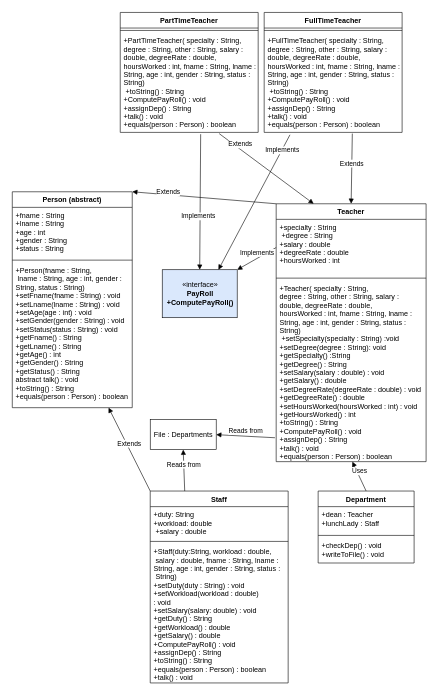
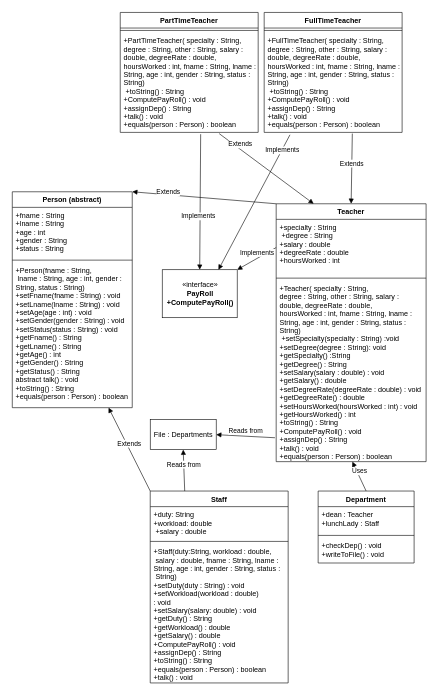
  <mxCell id="0" />
  <mxCell id="1" parent="0" />
  <mxCell id="2" value="Person (abstract)" style="swimlane;fontStyle=1;align=center;verticalAlign=top;childLayout=stackLayout;horizontal=1;startSize=26;horizontalStack=0;resizeParent=1;resizeParentMax=0;resizeLast=0;collapsible=1;marginBottom=0;" parent="1" vertex="1"><mxGeometry x="20" y="319" width="200" height="360" as="geometry" /></mxCell>
  <mxCell id="3" value="+fname : String&#10;+lname : String&#10;+age : int&#10;+gender : String&#10;+status : String" style="text;strokeColor=none;fillColor=none;align=left;verticalAlign=top;spacingLeft=4;spacingRight=4;overflow=hidden;rotatable=0;points=[[0,0.5],[1,0.5]];portConstraint=eastwest;" parent="2" vertex="1"><mxGeometry y="26" width="200" height="84" as="geometry" /></mxCell>
  <mxCell id="4" value="" style="line;strokeWidth=1;fillColor=none;align=left;verticalAlign=middle;spacingTop=-1;spacingLeft=3;spacingRight=3;rotatable=0;labelPosition=right;points=[];portConstraint=eastwest;" parent="2" vertex="1"><mxGeometry y="110" width="200" height="8" as="geometry" /></mxCell>
  <mxCell id="5" value="+Person(fname : String,&#10; lname : String, age : int, gender : &#10;String, status : String)&#10;+setFname(fname : String) : void&#10;+setLname(lname : String) : void&#10;+setAge(age : int) : void&#10;+setGender(gender : String) : void&#10;+setStatus(status : String) : void&#10;+getFname() : String&#10;+getLname() : String&#10;+getAge() : int&#10;+getGender() : String&#10;+getStatus() : String&#10;abstract talk() : void&#10;+toString() : String&#10;+equals(person : Person) : boolean&#10;" style="text;strokeColor=none;fillColor=none;align=left;verticalAlign=top;spacingLeft=4;spacingRight=4;overflow=hidden;rotatable=0;points=[[0,0.5],[1,0.5]];portConstraint=eastwest;" parent="2" vertex="1"><mxGeometry y="118" width="200" height="242" as="geometry" /></mxCell>
  <mxCell id="6" value="Teacher" style="swimlane;fontStyle=1;align=center;verticalAlign=top;childLayout=stackLayout;horizontal=1;startSize=26;horizontalStack=0;resizeParent=1;resizeParentMax=0;resizeLast=0;collapsible=1;marginBottom=0;" parent="1" vertex="1"><mxGeometry x="460" y="339" width="250" height="430" as="geometry" /></mxCell>
  <mxCell id="7" value="+specialty : String&#10; +degree : String&#10;+salary : double&#10;+degreeRate : double&#10;+hoursWorked : int" style="text;strokeColor=none;fillColor=none;align=left;verticalAlign=top;spacingLeft=4;spacingRight=4;overflow=hidden;rotatable=0;points=[[0,0.5],[1,0.5]];portConstraint=eastwest;" parent="6" vertex="1"><mxGeometry y="26" width="250" height="94" as="geometry" /></mxCell>
  <mxCell id="8" value="" style="line;strokeWidth=1;fillColor=none;align=left;verticalAlign=middle;spacingTop=-1;spacingLeft=3;spacingRight=3;rotatable=0;labelPosition=right;points=[];portConstraint=eastwest;" parent="6" vertex="1"><mxGeometry y="120" width="250" height="8" as="geometry" /></mxCell>
  <mxCell id="9" value="+Teacher( specialty : String,&#10;degree : String, other : String, salary : &#10;double, degreeRate : double, &#10;hoursWorked : int, fname : String, lname : &#10;String, age : int, gender : String, status : &#10;String) &#10; +setSpecialty(specialty : String) :void&#10;+setDegree(degree : String): void&#10;+getSpecialty() :String&#10;+getDegree() : String&#10;+setSalary(salary : double) : void&#10;+getSalary() : double&#10;+setDegreeRate(degreeRate : double) : void&#10;+getDegreeRate() : double&#10;+setHoursWorked(hoursWorked : int) : void&#10;+getHoursWorked() : int&#10;+toString() : String&#10;+ComputePayRoll() : void&#10;+assignDep() : String&#10;+talk() : void&#10;+equals(person : Person) : boolean" style="text;strokeColor=none;fillColor=none;align=left;verticalAlign=top;spacingLeft=4;spacingRight=4;overflow=hidden;rotatable=0;points=[[0,0.5],[1,0.5]];portConstraint=eastwest;" parent="6" vertex="1"><mxGeometry y="128" width="250" height="302" as="geometry" /></mxCell>
  <mxCell id="10" value="Staff" style="swimlane;fontStyle=1;align=center;verticalAlign=top;childLayout=stackLayout;horizontal=1;startSize=26;horizontalStack=0;resizeParent=1;resizeParentMax=0;resizeLast=0;collapsible=1;marginBottom=0;" parent="1" vertex="1"><mxGeometry x="250" y="818" width="230" height="320" as="geometry" /></mxCell>
  <mxCell id="11" value="+duty: String&#10;+workload: double&#10; +salary : double" style="text;strokeColor=none;fillColor=none;align=left;verticalAlign=top;spacingLeft=4;spacingRight=4;overflow=hidden;rotatable=0;points=[[0,0.5],[1,0.5]];portConstraint=eastwest;" parent="10" vertex="1"><mxGeometry y="26" width="230" height="54" as="geometry" /></mxCell>
  <mxCell id="12" value="" style="line;strokeWidth=1;fillColor=none;align=left;verticalAlign=middle;spacingTop=-1;spacingLeft=3;spacingRight=3;rotatable=0;labelPosition=right;points=[];portConstraint=eastwest;" parent="10" vertex="1"><mxGeometry y="80" width="230" height="8" as="geometry" /></mxCell>
  <mxCell id="13" value="+Staff(duty:String, workload : double,&#10; salary : double, fname : String, lname : &#10;String, age : int, gender : String, status :&#10; String)&#10;+setDuty(duty : String) : void&#10;+setWorkload(workload : double)&#10;: void&#10;+setSalary(salary: double) : void&#10;+getDuty() : String&#10;+getWorkload() : double&#10;+getSalary() : double&#10;+ComputePayRoll() : void&#10;+assignDep() : String&#10;+toString() : String&#10;+equals(person : Person) : boolean&#10;+talk() : void" style="text;strokeColor=none;fillColor=none;align=left;verticalAlign=top;spacingLeft=4;spacingRight=4;overflow=hidden;rotatable=0;points=[[0,0.5],[1,0.5]];portConstraint=eastwest;" parent="10" vertex="1"><mxGeometry y="88" width="230" height="232" as="geometry" /></mxCell>
- <mxCell id="14" value="«interface»&lt;br&gt;&lt;b&gt;PayRoll&lt;br&gt;+ComputePayRoll()&lt;br&gt;&lt;/b&gt;" style="html=1;fillColor=#dae8fc;" parent="1" vertex="1"><mxGeometry x="270" y="449" width="125" height="80" as="geometry" /></mxCell>
+ <mxCell id="14" value="«interface»&lt;br&gt;&lt;b&gt;PayRoll&lt;br&gt;+ComputePayRoll()&lt;br&gt;&lt;/b&gt;" style="html=1;" parent="1" vertex="1"><mxGeometry x="270" y="449" width="125" height="80" as="geometry" /></mxCell>
  <mxCell id="15" value="Department" style="swimlane;fontStyle=1;align=center;verticalAlign=top;childLayout=stackLayout;horizontal=1;startSize=26;horizontalStack=0;resizeParent=1;resizeParentMax=0;resizeLast=0;collapsible=1;marginBottom=0;" parent="1" vertex="1"><mxGeometry x="530" y="818" width="160" height="120" as="geometry" /></mxCell>
  <mxCell id="16" value="+dean : Teacher&#10;+lunchLady : Staff" style="text;strokeColor=none;fillColor=none;align=left;verticalAlign=top;spacingLeft=4;spacingRight=4;overflow=hidden;rotatable=0;points=[[0,0.5],[1,0.5]];portConstraint=eastwest;" parent="15" vertex="1"><mxGeometry y="26" width="160" height="44" as="geometry" /></mxCell>
  <mxCell id="17" value="" style="line;strokeWidth=1;fillColor=none;align=left;verticalAlign=middle;spacingTop=-1;spacingLeft=3;spacingRight=3;rotatable=0;labelPosition=right;points=[];portConstraint=eastwest;" parent="15" vertex="1"><mxGeometry y="70" width="160" height="8" as="geometry" /></mxCell>
  <mxCell id="18" value="+checkDep() : void&#10;+writeToFile() : void" style="text;strokeColor=none;fillColor=none;align=left;verticalAlign=top;spacingLeft=4;spacingRight=4;overflow=hidden;rotatable=0;points=[[0,0.5],[1,0.5]];portConstraint=eastwest;" parent="15" vertex="1"><mxGeometry y="78" width="160" height="42" as="geometry" /></mxCell>
  <mxCell id="19" value="File : Departments" style="html=1;" parent="1" vertex="1"><mxGeometry x="250" y="699" width="110" height="50" as="geometry" /></mxCell>
  <mxCell id="20" value="FullTimeTeacher" style="swimlane;fontStyle=1;align=center;verticalAlign=top;childLayout=stackLayout;horizontal=1;startSize=26;horizontalStack=0;resizeParent=1;resizeParentMax=0;resizeLast=0;collapsible=1;marginBottom=0;" vertex="1" parent="1"><mxGeometry x="440" y="20" width="230" height="200" as="geometry" /></mxCell>
  <mxCell id="21" value="" style="line;strokeWidth=1;fillColor=none;align=left;verticalAlign=middle;spacingTop=-1;spacingLeft=3;spacingRight=3;rotatable=0;labelPosition=right;points=[];portConstraint=eastwest;" vertex="1" parent="20"><mxGeometry y="26" width="230" height="8" as="geometry" /></mxCell>
  <mxCell id="22" value="+FullTimeTeacher( specialty : String,&#10;degree : String, other : String, salary :&#10;double, degreeRate : double,&#10;hoursWorked : int, fname : String, lname :&#10;String, age : int, gender : String, status :&#10;String)&#10; +toString() : String&#10;+ComputePayRoll() : void&#10;+assignDep() : String&#10;+talk() : void&#10;+equals(person : Person) : boolean&#10;" style="text;strokeColor=none;fillColor=none;align=left;verticalAlign=top;spacingLeft=4;spacingRight=4;overflow=hidden;rotatable=0;points=[[0,0.5],[1,0.5]];portConstraint=eastwest;" vertex="1" parent="20"><mxGeometry y="34" width="230" height="166" as="geometry" /></mxCell>
  <mxCell id="23" value="PartTimeTeacher" style="swimlane;fontStyle=1;align=center;verticalAlign=top;childLayout=stackLayout;horizontal=1;startSize=26;horizontalStack=0;resizeParent=1;resizeParentMax=0;resizeLast=0;collapsible=1;marginBottom=0;" vertex="1" parent="1"><mxGeometry x="200" y="20" width="230" height="200" as="geometry" /></mxCell>
  <mxCell id="24" value="" style="line;strokeWidth=1;fillColor=none;align=left;verticalAlign=middle;spacingTop=-1;spacingLeft=3;spacingRight=3;rotatable=0;labelPosition=right;points=[];portConstraint=eastwest;" vertex="1" parent="23"><mxGeometry y="26" width="230" height="8" as="geometry" /></mxCell>
  <mxCell id="25" value="+PartTimeTeacher( specialty : String,&#10;degree : String, other : String, salary :&#10;double, degreeRate : double,&#10;hoursWorked : int, fname : String, lname :&#10;String, age : int, gender : String, status :&#10;String)&#10; +toString() : String&#10;+ComputePayRoll() : void&#10;+assignDep() : String&#10;+talk() : void&#10;+equals(person : Person) : boolean&#10;" style="text;strokeColor=none;fillColor=none;align=left;verticalAlign=top;spacingLeft=4;spacingRight=4;overflow=hidden;rotatable=0;points=[[0,0.5],[1,0.5]];portConstraint=eastwest;" vertex="1" parent="23"><mxGeometry y="34" width="230" height="166" as="geometry" /></mxCell>
  <mxCell id="26" value="Extends" style="html=1;verticalAlign=bottom;endArrow=block;rounded=0;entryX=1;entryY=0;entryDx=0;entryDy=0;exitX=0;exitY=0;exitDx=0;exitDy=0;" edge="1" parent="1" source="6" target="2"><mxGeometry x="0.497" y="5" width="80" relative="1" as="geometry"><mxPoint x="310" y="369" as="sourcePoint" /><mxPoint x="350" y="379" as="targetPoint" /><mxPoint as="offset" /></mxGeometry></mxCell>
  <mxCell id="27" value="Extends" style="html=1;verticalAlign=bottom;endArrow=block;rounded=0;exitX=0;exitY=0;exitDx=0;exitDy=0;" edge="1" parent="1" source="10" target="5"><mxGeometry width="80" relative="1" as="geometry"><mxPoint x="110" y="799" as="sourcePoint" /><mxPoint x="190" y="799" as="targetPoint" /></mxGeometry></mxCell>
  <mxCell id="28" value="Reads from" style="html=1;verticalAlign=bottom;endArrow=block;rounded=0;entryX=0.5;entryY=1;entryDx=0;entryDy=0;exitX=0.25;exitY=0;exitDx=0;exitDy=0;" edge="1" parent="1" source="10" target="19"><mxGeometry width="80" relative="1" as="geometry"><mxPoint x="270" y="779" as="sourcePoint" /><mxPoint x="350" y="779" as="targetPoint" /></mxGeometry></mxCell>
  <mxCell id="29" value="Reads from" style="html=1;verticalAlign=bottom;endArrow=block;rounded=0;entryX=1;entryY=0.5;entryDx=0;entryDy=0;exitX=-0.008;exitY=0.868;exitDx=0;exitDy=0;exitPerimeter=0;" edge="1" parent="1" source="9" target="19"><mxGeometry width="80" relative="1" as="geometry"><mxPoint x="380" y="739" as="sourcePoint" /><mxPoint x="460" y="739" as="targetPoint" /></mxGeometry></mxCell>
  <mxCell id="30" value="Uses" style="html=1;verticalAlign=bottom;endArrow=block;rounded=0;entryX=0.508;entryY=1;entryDx=0;entryDy=0;entryPerimeter=0;exitX=0.5;exitY=0;exitDx=0;exitDy=0;" edge="1" parent="1" source="15" target="9"><mxGeometry width="80" relative="1" as="geometry"><mxPoint x="590" y="789" as="sourcePoint" /><mxPoint x="670" y="789" as="targetPoint" /></mxGeometry></mxCell>
  <mxCell id="31" value="Implements" style="html=1;verticalAlign=bottom;endArrow=block;rounded=0;entryX=1;entryY=0;entryDx=0;entryDy=0;exitX=0;exitY=0.5;exitDx=0;exitDy=0;" edge="1" parent="1" source="7" target="14"><mxGeometry width="80" relative="1" as="geometry"><mxPoint x="380" y="409" as="sourcePoint" /><mxPoint x="460" y="409" as="targetPoint" /></mxGeometry></mxCell>
  <mxCell id="32" value="Implements" style="html=1;verticalAlign=bottom;endArrow=block;rounded=0;entryX=0.5;entryY=0;entryDx=0;entryDy=0;exitX=0.583;exitY=1.018;exitDx=0;exitDy=0;exitPerimeter=0;" edge="1" parent="1" source="25" target="14"><mxGeometry x="0.292" y="-3" width="80" relative="1" as="geometry"><mxPoint x="300" y="269" as="sourcePoint" /><mxPoint x="380" y="269" as="targetPoint" /><mxPoint as="offset" /></mxGeometry></mxCell>
  <mxCell id="33" value="Implements" style="html=1;verticalAlign=bottom;endArrow=block;rounded=0;entryX=0.75;entryY=0;entryDx=0;entryDy=0;exitX=0.187;exitY=1.024;exitDx=0;exitDy=0;exitPerimeter=0;" edge="1" parent="1" source="22" target="14"><mxGeometry x="-0.709" y="5" width="80" relative="1" as="geometry"><mxPoint x="450" y="279" as="sourcePoint" /><mxPoint x="530" y="279" as="targetPoint" /><mxPoint as="offset" /></mxGeometry></mxCell>
  <mxCell id="34" value="Extends" style="html=1;verticalAlign=bottom;endArrow=block;rounded=0;entryX=0.25;entryY=0;entryDx=0;entryDy=0;exitX=0.717;exitY=1.012;exitDx=0;exitDy=0;exitPerimeter=0;" edge="1" parent="1" source="25" target="6"><mxGeometry x="-0.549" y="-1" width="80" relative="1" as="geometry"><mxPoint x="340" y="269" as="sourcePoint" /><mxPoint x="420" y="269" as="targetPoint" /><mxPoint as="offset" /></mxGeometry></mxCell>
  <mxCell id="35" value="Extends" style="html=1;verticalAlign=bottom;endArrow=block;rounded=0;entryX=0.5;entryY=0;entryDx=0;entryDy=0;exitX=0.639;exitY=1.012;exitDx=0;exitDy=0;exitPerimeter=0;" edge="1" parent="1" source="22" target="6"><mxGeometry width="80" relative="1" as="geometry"><mxPoint x="590" y="279" as="sourcePoint" /><mxPoint x="670" y="279" as="targetPoint" /></mxGeometry></mxCell>
